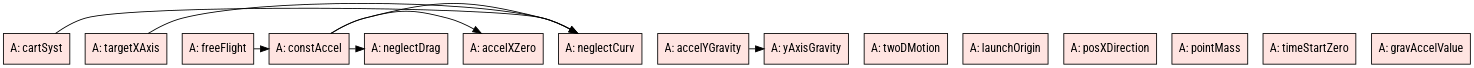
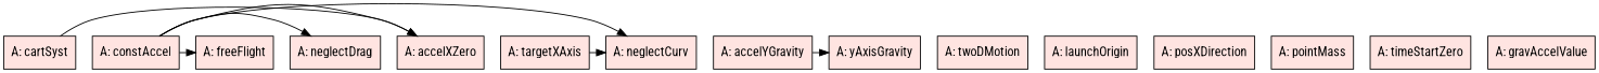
  digraph {
    fontname="Roboto Condensed"
    node [color=black fillcolor=mistyrose fontname="Roboto Condensed" shape=box style=filled]
    edge [fontname="Roboto Condensed"]
    n1 [label="A: cartSyst"]
    n2 [label="A: neglectCurv"]
    n3 [label="A: targetXAxis"]
    n4 [label="A: constAccel"]
    n5 [label="A: accelXZero"]
    n6 [label="A: accelYGravity"]
    n7 [label="A: neglectDrag"]
    n8 [label="A: freeFlight"]
    n9 [label="A: yAxisGravity"]
    n10 [label="A: twoDMotion"]
    n11 [label="A: launchOrigin"]
    n12 [label="A: posXDirection"]
    n13 [label="A: pointMass"]
    n14 [label="A: timeStartZero"]
    n15 [label="A: gravAccelValue"]
    subgraph sub_1 {
      rank=same
      n1
      n2
      n3
      n4
      n5
      n6
      n7
      n8
      n9
      n10
      n11
      n12
      n13
      n14
      n15
    }
-   n1 -> n2
+   n1 -> n5
    n3 -> n2
    n4 -> n2
    n4 -> n5
    n4 -> n7
-   n8 -> n4
+   n4 -> n8
    n6 -> n9
  }
